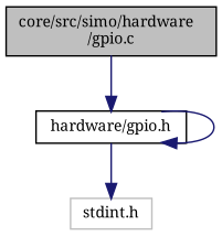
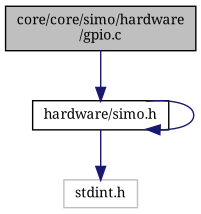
  digraph {
    fontname="Noto Serif"
    node [color=black fillcolor=white fontname="Noto Serif" fontsize=10 shape=record style=filled]
    edge [color=midnightblue fontname="Noto Serif" fontsize=10 labelfontname=Helvetica labelfontsize=10 style=solid]
-   n1 [fillcolor=grey75 fontcolor=black height=0.2 label="core/src/simo/hardware\l/gpio.c" width=0.4]
-   n2 [height=0.2 label="hardware/gpio.h" width=0.4]
+   n1 [fillcolor=grey75 fontcolor=black height=0.2 label="core/core/simo/hardware\l/gpio.c" width=0.4]
+   n2 [height=0.2 label="hardware/simo.h" width=0.4]
    n3 [color=grey75 height=0.2 label="stdint.h" width=0.4]
    n1 -> n2
    n2 -> n2
    n2 -> n3
  }
